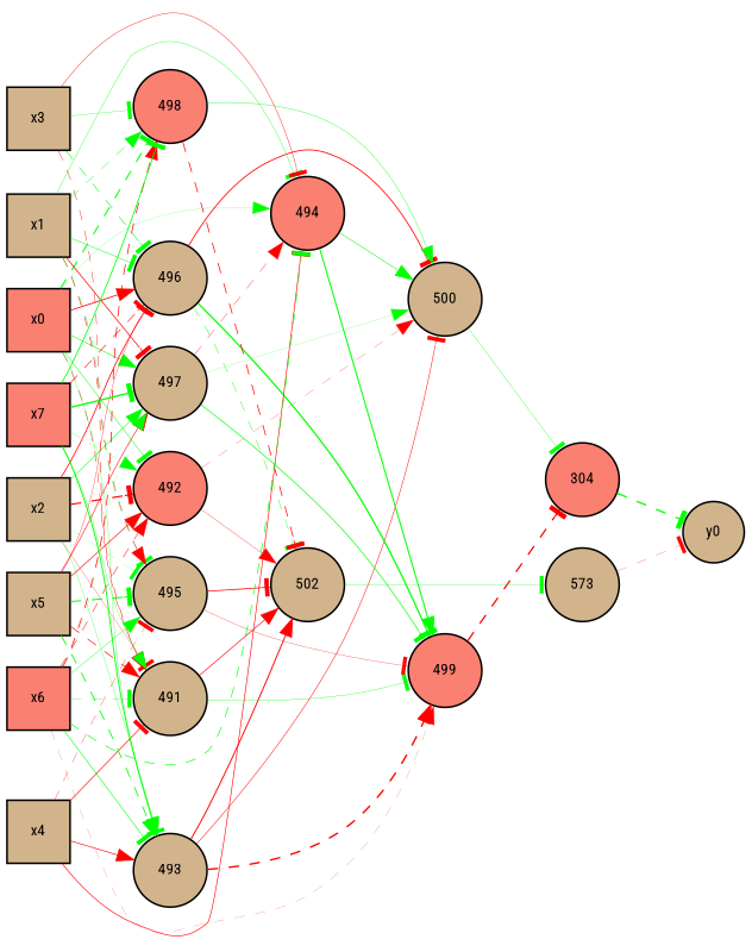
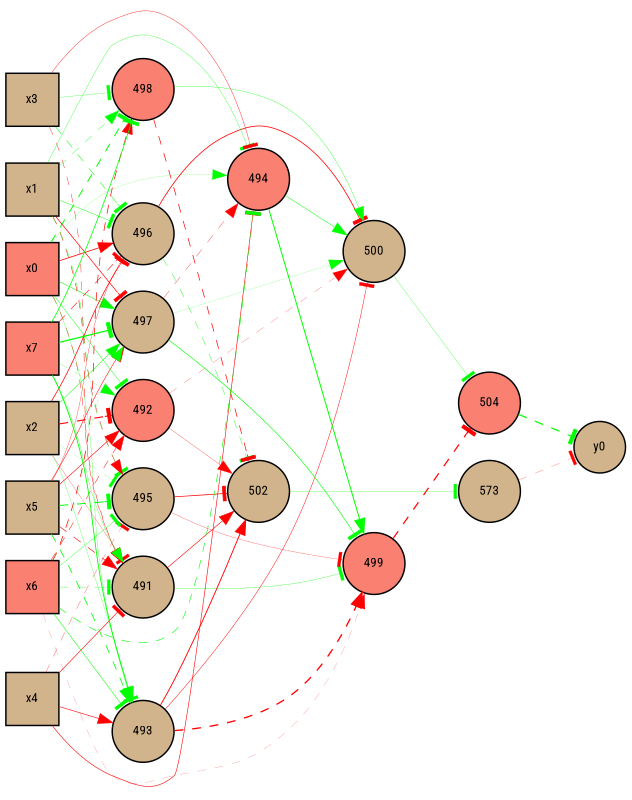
  digraph {
    fontname="Roboto Condensed"
    rankdir=LR
    node [fillcolor=tan fontname="Roboto Condensed" fontsize=9 shape=circle style=filled]
    edge [arrowhead=tee color=green fontname="Roboto Condensed" style=solid]
    x0 [fillcolor=salmon height=0.5 shape=box width=0.5]
    491 [height=0.1 width=0.1]
    492 [fillcolor=salmon height=0.1 width=0.1]
    493 [height=0.1 width=0.1]
    494 [fillcolor=salmon height=0.1 width=0.1]
    496 [height=0.1 width=0.1]
    497 [height=0.1 width=0.1]
    498 [fillcolor=salmon height=0.1 width=0.1]
    499 [fillcolor=salmon height=0.1 width=0.1]
    502 [height=0.1 width=0.1]
    500 [height=0.1 width=0.1]
    x1 [height=0.5 shape=box width=0.5]
    495 [height=0.1 width=0.1]
    x2 [height=0.5 shape=box width=0.5]
    x3 [height=0.5 shape=box width=0.5]
    x4 [height=0.5 shape=box width=0.5]
    x5 [height=0.5 shape=box width=0.5]
    x6 [fillcolor=salmon height=0.5 shape=box width=0.5]
    x7 [fillcolor=salmon height=0.5 shape=box width=0.5]
    y0 [height=0.1 width=0.1]
-   504 [fillcolor=salmon height=0.1 width=0.1 label=304]
+   504 [fillcolor=salmon height=0.1 width=0.1]
    n22 [height=0.1 label=573 width=0.1]
    x0 -> 491 [arrowhead=normal color=red penwidth=0.27935301895633935 style=dashed]
    x0 -> 492 [penwidth=0.2951789843818994]
    x0 -> 493 [penwidth=0.18260158144140826]
    x0 -> 494 [arrowhead=normal penwidth=0.10514078504502716]
    x0 -> 496 [arrowhead=normal color=red penwidth=0.5204464010158096]
    x0 -> 497 [arrowhead=normal penwidth=0.349106303348532]
    x0 -> 498 [penwidth=0.6630988479607344 style=dashed]
    491 -> 499 [penwidth=0.21674378095819083]
    491 -> 502 [arrowhead=normal color=red penwidth=0.4012789946519211]
    492 -> 502 [arrowhead=normal color=red penwidth=0.18214977731371848]
    492 -> 500 [arrowhead=normal color=red penwidth=0.14278470653817885 style=dashed]
    493 -> 499 [arrowhead=normal color=red penwidth=0.9 style=dashed]
    493 -> 502 [arrowhead=normal color=red penwidth=0.6171964081982747]
    493 -> 500 [color=red penwidth=0.3153125776066411]
    494 -> 499 [arrowhead=normal penwidth=0.6754835221920409]
    494 -> 500 [arrowhead=normal penwidth=0.32705247078918376]
-   496 -> 499 [penwidth=0.8029280550212394]
    496 -> 502 [penwidth=0.2648858221022573 style=dashed]
    496 -> 500 [color=red penwidth=0.528256804011615]
    497 -> 494 [arrowhead=normal color=red penwidth=0.21789950107361136 style=dashed]
    497 -> 499 [penwidth=0.4254126524741263]
    497 -> 500 [arrowhead=normal penwidth=0.10518065768402392]
    498 -> 502 [color=red penwidth=0.4658596451433037 style=dashed]
    498 -> 500 [arrowhead=normal penwidth=0.23150428183275404]
    499 -> 504 [color=red penwidth=0.8206170570389808 style=dashed]
    502 -> n22 [penwidth=0.14180864249926994]
    500 -> 504 [penwidth=0.19831552116034157]
    x1 -> 491 [arrowhead=normal color=red penwidth=0.33156123596939757 style=dashed]
    x1 -> 494 [penwidth=0.21993809114294433]
    x1 -> 496 [penwidth=0.2939679620629472]
    x1 -> 497 [color=red penwidth=0.46574156106611786]
    x1 -> 498 [arrowhead=normal penwidth=0.2397834508004268 style=dashed]
    x1 -> 495 [penwidth=0.23997009365691063 style=dashed]
    495 -> 499 [color=red penwidth=0.17085570988283588]
    495 -> 502 [color=red penwidth=0.4971369526919367]
    x2 -> 491 [color=red penwidth=0.15343792800639494]
    x2 -> 492 [color=red penwidth=0.7498042937532557 style=dashed]
    x2 -> 493 [arrowhead=normal penwidth=0.17882290015326663]
    x2 -> 496 [color=red penwidth=0.4953676302075468]
    x2 -> 497 [arrowhead=normal penwidth=0.3227433754105178]
    x2 -> 495 [penwidth=0.10651609992958028 style=dashed]
    x3 -> 494 [color=red penwidth=0.2576325284290054]
    x3 -> 496 [penwidth=0.3567021257413706 style=dashed]
    x3 -> 498 [penwidth=0.1882644997792029]
    x3 -> 495 [arrowhead=normal color=red penwidth=0.26089888387203775 style=dashed]
    x4 -> 491 [color=red penwidth=0.4054169988925884]
    x4 -> 493 [arrowhead=normal color=red penwidth=0.4028535141641385]
    x4 -> 494 [color=red penwidth=0.39907561185042517]
    x4 -> 495 [color=red penwidth=0.18661599081703498 style=dashed]
    x5 -> 491 [arrowhead=normal color=red penwidth=0.4155006359632044 style=dashed]
    x5 -> 492 [arrowhead=normal color=red penwidth=0.4032603846135038]
    x5 -> 493 [arrowhead=normal penwidth=0.5375433366414188 style=dashed]
    x5 -> 496 [color=red penwidth=0.2046098015317684]
    x5 -> 497 [arrowhead=normal color=red penwidth=0.35588392912925426]
    x5 -> 495 [penwidth=0.6597142433251922 style=dashed]
    x6 -> 491 [penwidth=0.22419892668700725 style=dashed]
    x6 -> 492 [arrowhead=normal color=red penwidth=0.31002568694720667 style=dashed]
    x6 -> 493 [penwidth=0.3600632911569669]
    x6 -> 494 [penwidth=0.40889397713313025 style=dashed]
    x6 -> 497 [arrowhead=normal penwidth=0.11468826439642828 style=dashed]
    x6 -> 498 [arrowhead=normal color=red penwidth=0.47082518365443615 style=dashed]
    x6 -> 499 [arrowhead=normal color=red penwidth=0.10707463179547994 style=dashed]
-   x6 -> 495 [arrowhead=normal penwidth=0.234549937265657]
+   x6 -> 495 [penwidth=0.234549937265657]
    x7 -> 491 [arrowhead=normal penwidth=0.1890518030131783]
    x7 -> 492 [arrowhead=normal penwidth=0.1472358970766261 style=dashed]
    x7 -> 493 [arrowhead=normal penwidth=0.593943854901973]
    x7 -> 496 [color=red penwidth=0.37163845928850825 style=dashed]
    x7 -> 497 [penwidth=0.8400721114325211]
    x7 -> 498 [penwidth=0.5166920521979232]
    504 -> y0 [penwidth=0.8320794867022447 style=dashed]
    n22 -> y0 [color=red penwidth=0.15034605281646907 style=dashed]
  }
